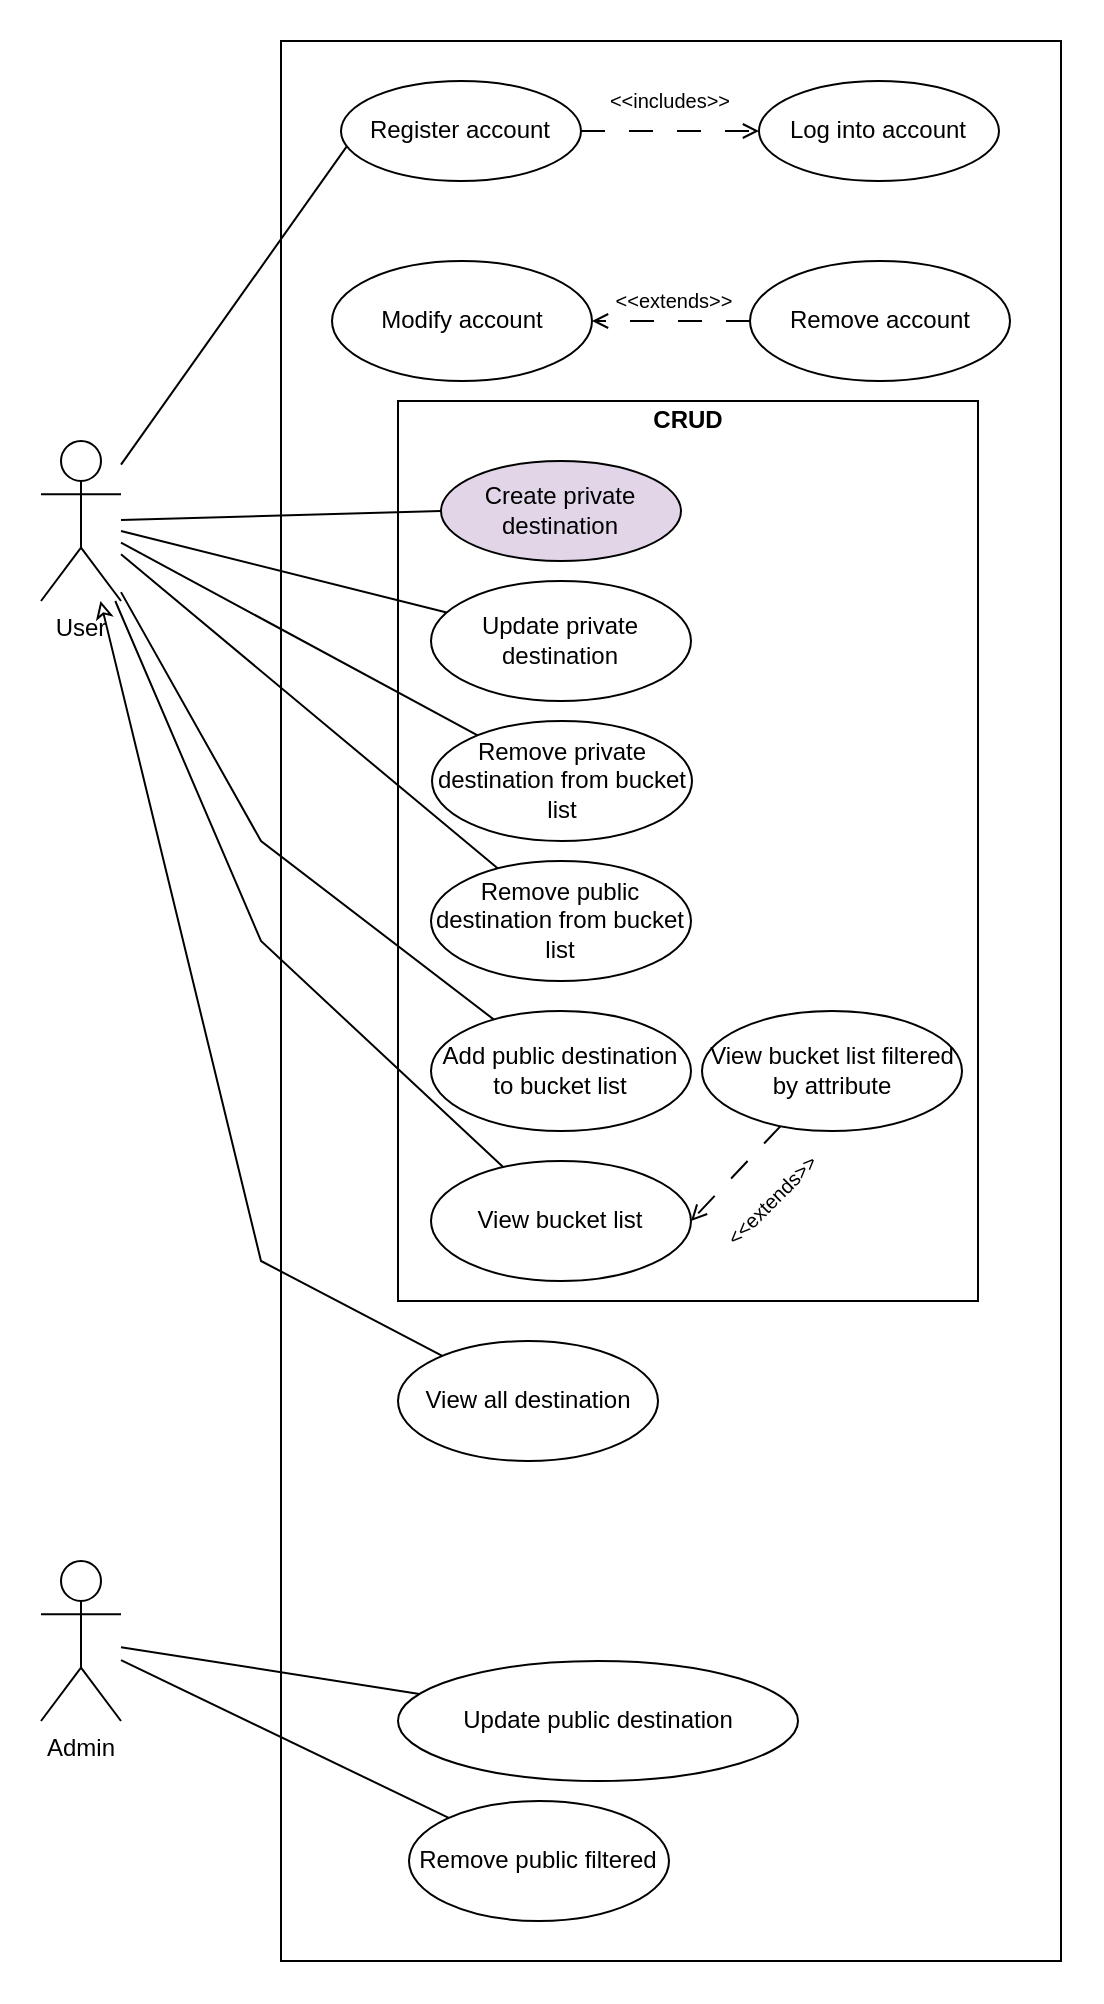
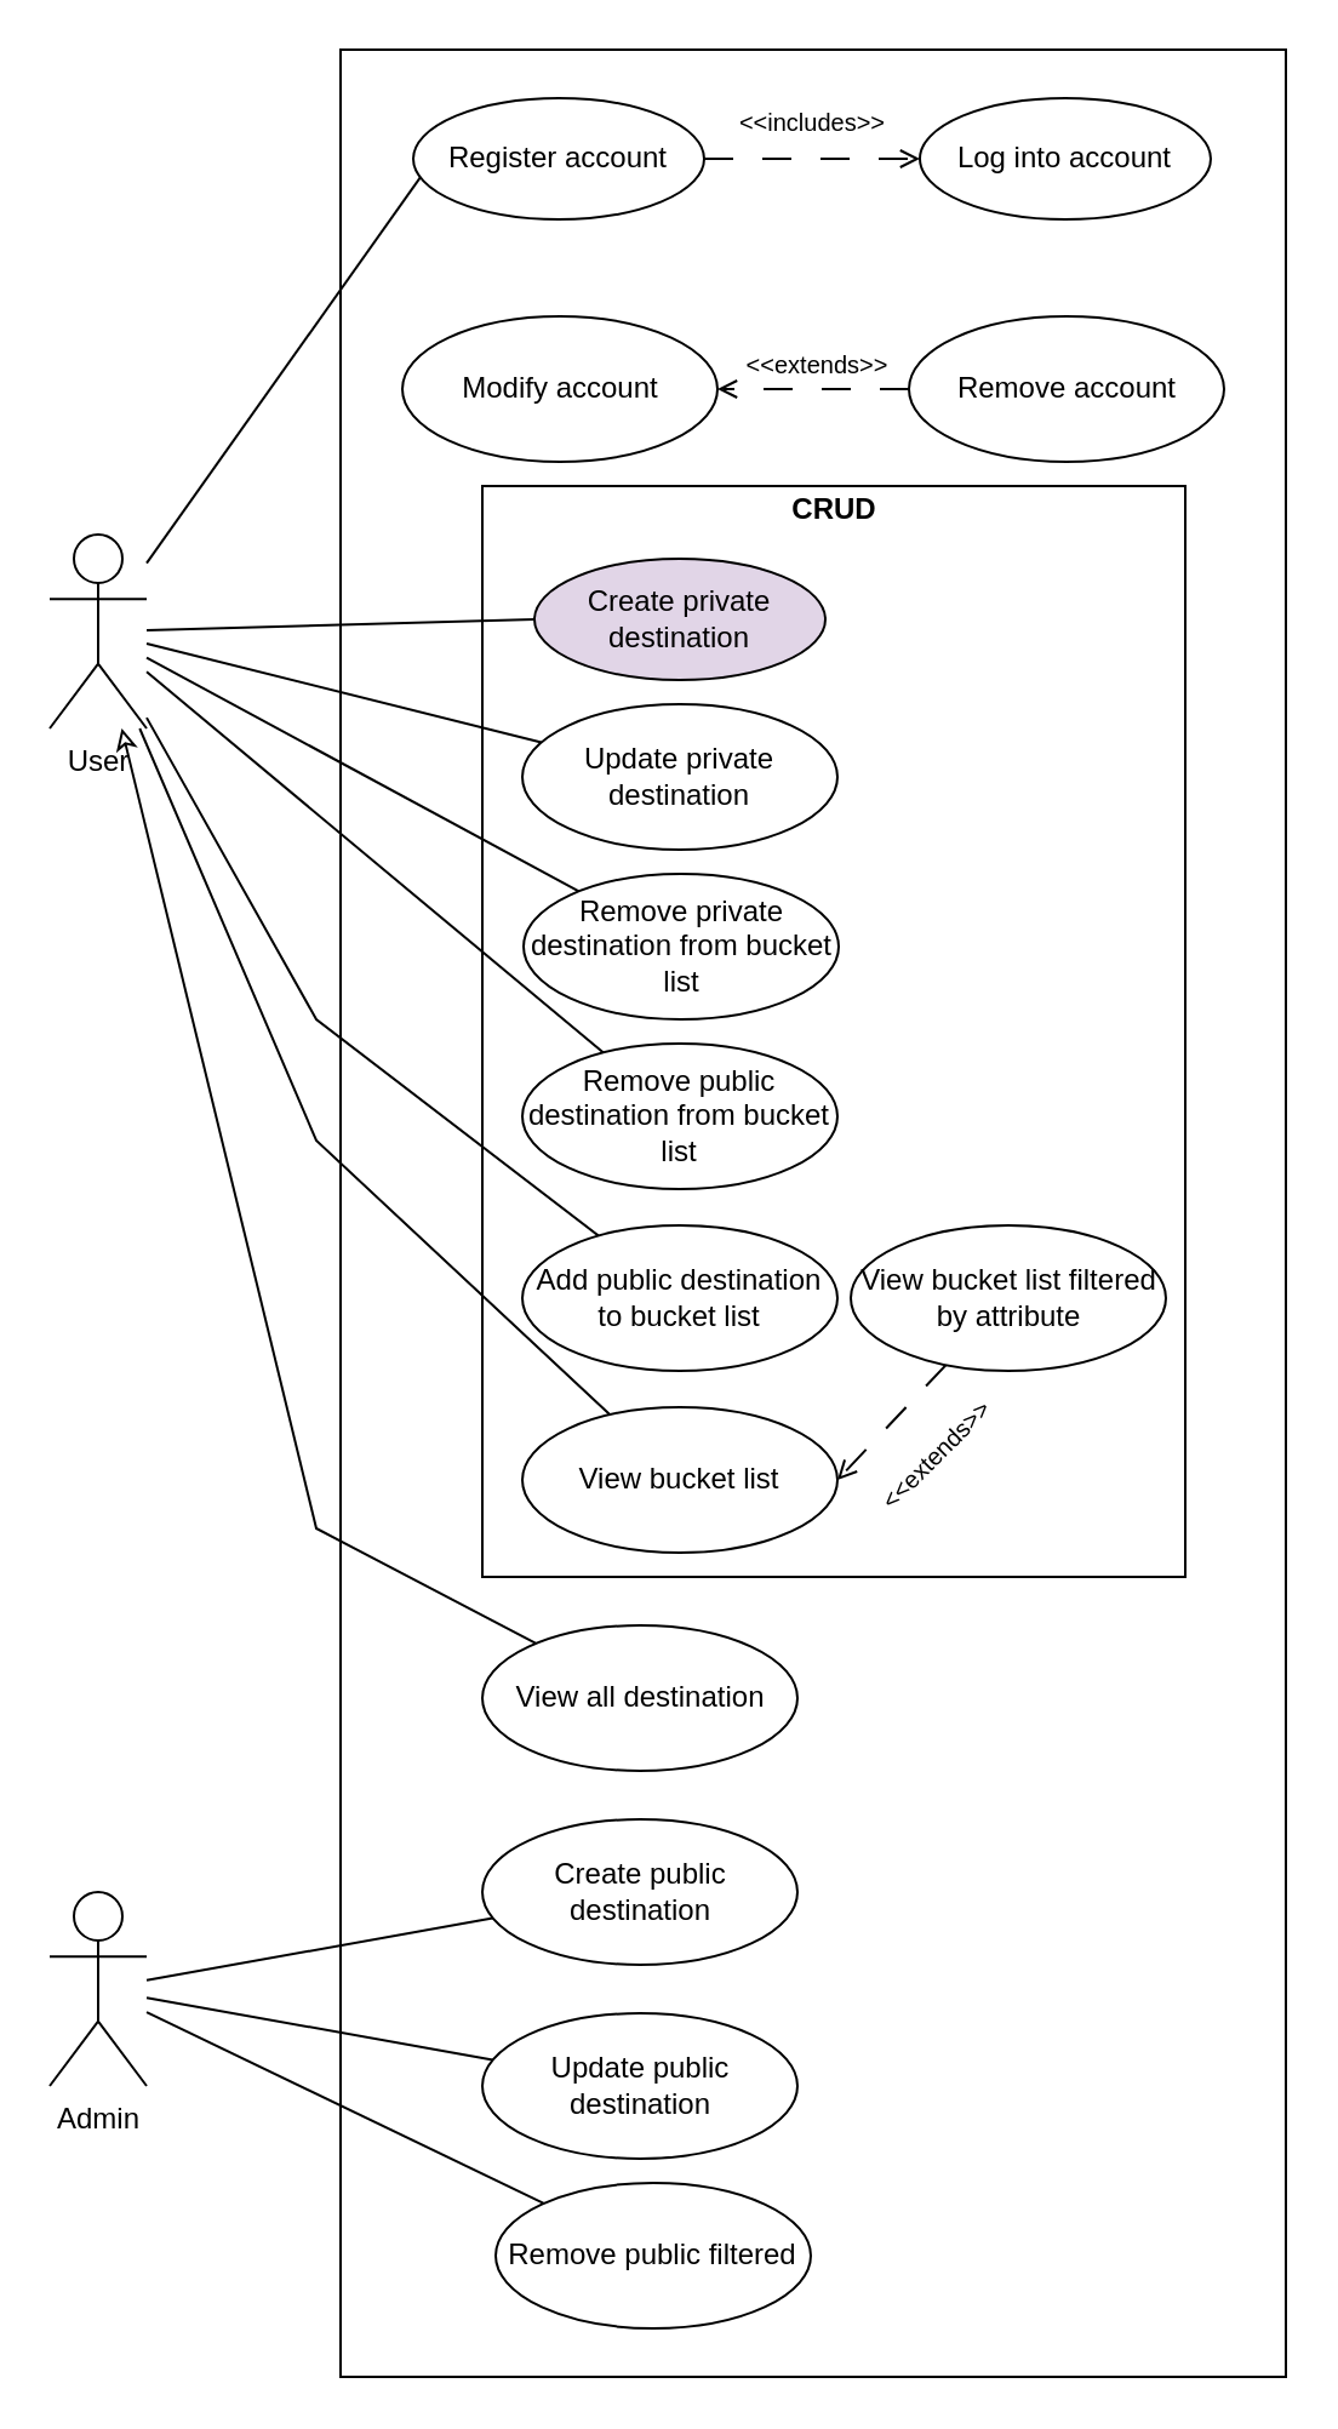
  <mxCell id="0" />
  <mxCell id="1" parent="0" />
  <mxCell id="2" value="" style="rounded=0;whiteSpace=wrap;html=1;" parent="1" vertex="1"><mxGeometry x="140" y="20" width="390" height="960" as="geometry" /></mxCell>
  <mxCell id="3" value="" style="rounded=0;whiteSpace=wrap;html=1;" parent="1" vertex="1"><mxGeometry x="198.5" y="200" width="290" height="450" as="geometry" /></mxCell>
  <mxCell id="4" value="User" style="shape=umlActor;verticalLabelPosition=bottom;verticalAlign=top;html=1;outlineConnect=0;" parent="1" vertex="1"><mxGeometry x="20" y="220" width="40" height="80" as="geometry" /></mxCell>
  <mxCell id="5" value="Admin&lt;br&gt;" style="shape=umlActor;verticalLabelPosition=bottom;verticalAlign=top;html=1;outlineConnect=0;" parent="1" vertex="1"><mxGeometry x="20" y="780" width="40" height="80" as="geometry" /></mxCell>
  <mxCell id="6" style="orthogonalLoop=1;jettySize=auto;html=1;rounded=0;endArrow=none;endFill=0;exitX=0.03;exitY=0.634;exitDx=0;exitDy=0;exitPerimeter=0;" parent="1" source="8" target="4" edge="1"><mxGeometry relative="1" as="geometry"><mxPoint x="170" y="80" as="sourcePoint" /></mxGeometry></mxCell>
  <mxCell id="7" value="" style="rounded=0;orthogonalLoop=1;jettySize=auto;html=1;endArrow=open;endFill=0;dashed=1;dashPattern=12 12;align=center;entryX=0;entryY=0.5;entryDx=0;entryDy=0;" parent="1" source="8" target="9" edge="1"><mxGeometry relative="1" as="geometry" /></mxCell>
  <mxCell id="8" value="Register account" style="ellipse;whiteSpace=wrap;html=1;" parent="1" vertex="1"><mxGeometry x="170" y="40" width="120" height="50" as="geometry" /></mxCell>
  <mxCell id="9" value="Log into account" style="ellipse;whiteSpace=wrap;html=1;" parent="1" vertex="1"><mxGeometry x="379" y="40" width="120" height="50" as="geometry" /></mxCell>
  <mxCell id="10" style="rounded=0;orthogonalLoop=1;jettySize=auto;html=1;endArrow=none;endFill=0;" parent="1" source="11" target="4" edge="1"><mxGeometry relative="1" as="geometry"><Array as="points"><mxPoint x="130" y="420" /></Array></mxGeometry></mxCell>
  <mxCell id="11" value="Add public destination to bucket list" style="ellipse;whiteSpace=wrap;html=1;" parent="1" vertex="1"><mxGeometry x="215" y="505" width="130" height="60" as="geometry" /></mxCell>
  <mxCell id="12" style="rounded=0;orthogonalLoop=1;jettySize=auto;html=1;endArrow=none;endFill=0;" parent="1" source="13" target="4" edge="1"><mxGeometry relative="1" as="geometry" /></mxCell>
  <mxCell id="13" value="Remove public destination from bucket list" style="ellipse;whiteSpace=wrap;html=1;" parent="1" vertex="1"><mxGeometry x="215" y="430" width="130" height="60" as="geometry" /></mxCell>
  <mxCell id="14" style="rounded=0;orthogonalLoop=1;jettySize=auto;html=1;endArrow=none;endFill=0;" parent="1" source="15" target="4" edge="1"><mxGeometry relative="1" as="geometry" /></mxCell>
  <mxCell id="15" value="Remove private destination from bucket list" style="ellipse;whiteSpace=wrap;html=1;" parent="1" vertex="1"><mxGeometry x="215.5" y="360" width="130" height="60" as="geometry" /></mxCell>
  <mxCell id="16" style="rounded=0;orthogonalLoop=1;jettySize=auto;html=1;endArrow=none;endFill=0;" parent="1" source="17" target="4" edge="1"><mxGeometry relative="1" as="geometry" /></mxCell>
  <mxCell id="17" value="Update private destination" style="ellipse;whiteSpace=wrap;html=1;" parent="1" vertex="1"><mxGeometry x="215" y="290" width="130" height="60" as="geometry" /></mxCell>
  <mxCell id="18" style="rounded=0;orthogonalLoop=1;jettySize=auto;html=1;endArrow=none;endFill=0;" parent="1" source="20" target="4" edge="1"><mxGeometry relative="1" as="geometry"><Array as="points"><mxPoint x="130" y="470" /></Array></mxGeometry></mxCell>
  <mxCell id="19" style="rounded=0;orthogonalLoop=1;jettySize=auto;html=1;dashed=1;dashPattern=12 12;endArrow=open;endFill=0;entryX=1;entryY=0.5;entryDx=0;entryDy=0;" parent="1" source="23" target="20" edge="1"><mxGeometry relative="1" as="geometry" /></mxCell>
  <mxCell id="20" value="View bucket list" style="ellipse;whiteSpace=wrap;html=1;" parent="1" vertex="1"><mxGeometry x="215" y="580" width="130" height="60" as="geometry" /></mxCell>
  <mxCell id="21" style="rounded=0;orthogonalLoop=1;jettySize=auto;html=1;endArrow=classic;endFill=0;" parent="1" source="22" target="4" edge="1"><mxGeometry relative="1" as="geometry"><Array as="points"><mxPoint x="130" y="630" /></Array></mxGeometry></mxCell>
  <mxCell id="22" value="View all destination" style="ellipse;whiteSpace=wrap;html=1;" parent="1" vertex="1"><mxGeometry x="198.5" y="670" width="130" height="60" as="geometry" /></mxCell>
  <mxCell id="23" value="View bucket list filtered by attribute" style="ellipse;whiteSpace=wrap;html=1;" parent="1" vertex="1"><mxGeometry x="350.5" y="505" width="130" height="60" as="geometry" /></mxCell>
  <mxCell id="24" style="rounded=0;orthogonalLoop=1;jettySize=auto;html=1;dashed=1;dashPattern=12 12;endArrow=open;endFill=0;entryX=1;entryY=0.5;entryDx=0;entryDy=0;exitX=0;exitY=0.5;exitDx=0;exitDy=0;" parent="1" source="25" target="26" edge="1"><mxGeometry relative="1" as="geometry" /></mxCell>
  <mxCell id="25" value="Remove account" style="ellipse;whiteSpace=wrap;html=1;" parent="1" vertex="1"><mxGeometry x="374.5" y="130" width="130" height="60" as="geometry" /></mxCell>
  <mxCell id="26" value="Modify account" style="ellipse;whiteSpace=wrap;html=1;" parent="1" vertex="1"><mxGeometry x="165.5" y="130" width="130" height="60" as="geometry" /></mxCell>
+ <mxCell id="27" style="rounded=0;orthogonalLoop=1;jettySize=auto;html=1;endArrow=none;endFill=0;" parent="1" source="28" target="5" edge="1"><mxGeometry relative="1" as="geometry" /></mxCell>
+ <mxCell id="28" value="Create public destination" style="ellipse;whiteSpace=wrap;html=1;" parent="1" vertex="1"><mxGeometry x="198.5" y="750" width="130" height="60" as="geometry" /></mxCell>
  <mxCell id="29" style="rounded=0;orthogonalLoop=1;jettySize=auto;html=1;endArrow=none;endFill=0;" parent="1" source="30" target="5" edge="1"><mxGeometry relative="1" as="geometry" /></mxCell>
- <mxCell id="30" value="Update public destination" style="ellipse;whiteSpace=wrap;html=1;" parent="1" vertex="1"><mxGeometry x="198.5" y="830" width="200" height="60" as="geometry" /></mxCell>
+ <mxCell id="30" value="Update public destination" style="ellipse;whiteSpace=wrap;html=1;" parent="1" vertex="1"><mxGeometry x="198.5" y="830" width="130" height="60" as="geometry" /></mxCell>
  <mxCell id="31" style="rounded=0;orthogonalLoop=1;jettySize=auto;html=1;endArrow=none;endFill=0;" parent="1" source="32" target="5" edge="1"><mxGeometry relative="1" as="geometry" /></mxCell>
  <mxCell id="32" value="Remove public filtered" style="ellipse;whiteSpace=wrap;html=1;" parent="1" vertex="1"><mxGeometry x="204" y="900" width="130" height="60" as="geometry" /></mxCell>
  <mxCell id="33" value="&amp;lt;&amp;lt;includes&amp;gt;&amp;gt;" style="text;html=1;strokeColor=none;fillColor=none;align=center;verticalAlign=middle;whiteSpace=wrap;rounded=0;fontSize=10;rotation=0;" parent="1" vertex="1"><mxGeometry x="300" y="40" width="70" height="20" as="geometry" /></mxCell>
  <mxCell id="34" style="rounded=0;orthogonalLoop=1;jettySize=auto;html=1;endArrow=none;endFill=0;exitX=0;exitY=0.5;exitDx=0;exitDy=0;" parent="1" source="35" target="4" edge="1"><mxGeometry relative="1" as="geometry" /></mxCell>
  <mxCell id="35" value="Create private destination" style="ellipse;whiteSpace=wrap;html=1;fillColor=#e1d5e7;" parent="1" vertex="1"><mxGeometry x="220" y="230" width="120" height="50" as="geometry" /></mxCell>
  <mxCell id="36" value="&amp;lt;&amp;lt;extends&amp;gt;&amp;gt;" style="text;html=1;strokeColor=none;fillColor=none;align=center;verticalAlign=middle;whiteSpace=wrap;rounded=0;fontSize=10;rotation=0;" parent="1" vertex="1"><mxGeometry x="302" y="140" width="70" height="20" as="geometry" /></mxCell>
  <mxCell id="37" value="&lt;b&gt;&lt;font style=&quot;font-size: 12px;&quot;&gt;CRUD&lt;/font&gt;&lt;/b&gt;" style="text;html=1;strokeColor=none;fillColor=none;align=center;verticalAlign=middle;whiteSpace=wrap;rounded=0;fontSize=10;rotation=0;" parent="1" vertex="1"><mxGeometry x="308.5" y="200" width="70" height="20" as="geometry" /></mxCell>
  <mxCell id="38" value="&amp;lt;&amp;lt;extends&amp;gt;&amp;gt;" style="text;html=1;strokeColor=none;fillColor=none;align=center;verticalAlign=middle;whiteSpace=wrap;rounded=0;fontSize=10;rotation=-45;" parent="1" vertex="1"><mxGeometry x="350.5" y="590" width="70" height="20" as="geometry" /></mxCell>
